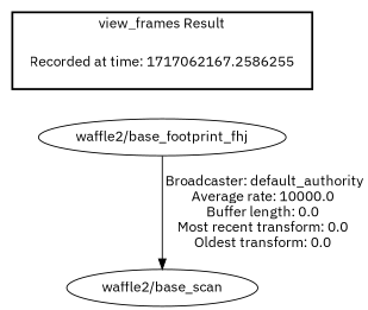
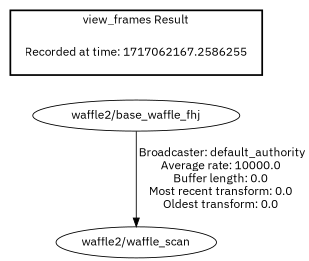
  digraph {
    fontname="IBM Plex Sans"
    node [fontname="IBM Plex Sans"]
    edge [fontname="IBM Plex Sans"]
    n1 [label="Recorded at time: 1717062167.2586255" shape=plaintext]
-   "waffle2/base_footprint_fhj"
-   "waffle2/base_scan"
+   "waffle2/base_footprint_fhj" [label="waffle2/base_waffle_fhj"]
+   "waffle2/base_scan" [label="waffle2/waffle_scan"]
    subgraph cluster_1 {
      color=black
      label="view_frames Result"
      style=bold
      n1
    }
    n1 -> "waffle2/base_footprint_fhj" [style=invis]
    "waffle2/base_footprint_fhj" -> "waffle2/base_scan" [label=" Broadcaster: default_authority\nAverage rate: 10000.0\nBuffer length: 0.0\nMost recent transform: 0.0\nOldest transform: 0.0\n"]
  }
